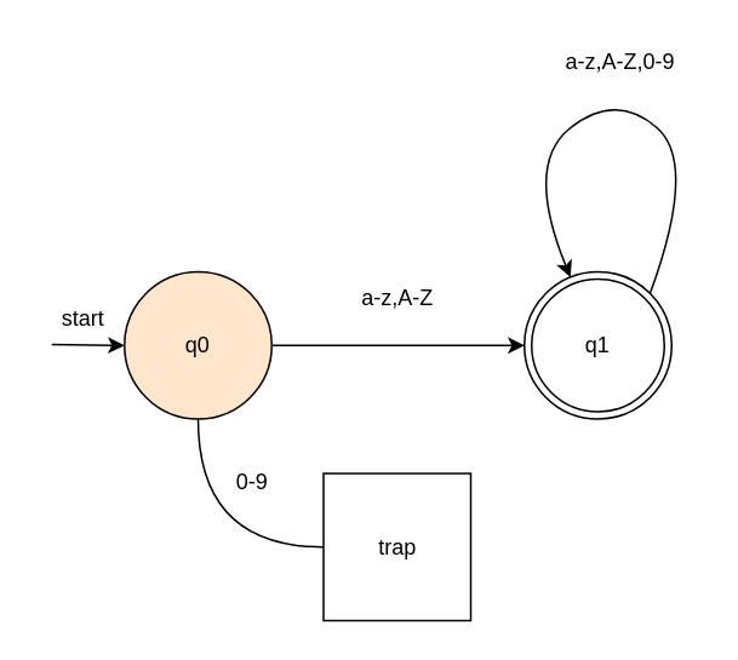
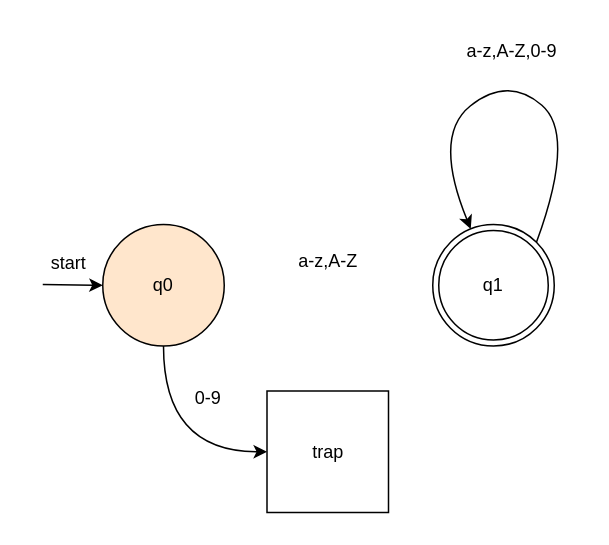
  <mxCell id="0" />
  <mxCell id="1" parent="0" />
  <mxCell id="2" value="" style="endArrow=classic;html=1;rounded=0;" parent="1" target="5" edge="1"><mxGeometry width="50" height="50" relative="1" as="geometry"><mxPoint x="28" y="189" as="sourcePoint" /><mxPoint x="108" y="189" as="targetPoint" /></mxGeometry></mxCell>
- <mxCell id="3" value="" style="edgeStyle=orthogonalEdgeStyle;rounded=0;orthogonalLoop=1;jettySize=auto;html=1;entryX=0;entryY=0.5;entryDx=0;entryDy=0;" parent="1" source="5" edge="1" target="8"><mxGeometry relative="1" as="geometry"><mxPoint x="298" y="189" as="targetPoint" /></mxGeometry></mxCell>
- <mxCell id="4" style="edgeStyle=orthogonalEdgeStyle;rounded=0;orthogonalLoop=1;jettySize=auto;html=1;exitX=0.5;exitY=1;exitDx=0;exitDy=0;entryX=0;entryY=0.5;entryDx=0;entryDy=0;curved=1;endArrow=none;" parent="1" source="5" target="11" edge="1"><mxGeometry relative="1" as="geometry" /></mxCell>
+ <mxCell id="4" style="edgeStyle=orthogonalEdgeStyle;rounded=0;orthogonalLoop=1;jettySize=auto;html=1;exitX=0.5;exitY=1;exitDx=0;exitDy=0;entryX=0;entryY=0.5;entryDx=0;entryDy=0;curved=1;" parent="1" source="5" target="11" edge="1"><mxGeometry relative="1" as="geometry" /></mxCell>
  <mxCell id="5" value="q0" style="ellipse;whiteSpace=wrap;html=1;aspect=fixed;fillColor=#ffe6cc;" parent="1" vertex="1"><mxGeometry x="68" y="149" width="81" height="81" as="geometry" /></mxCell>
  <mxCell id="6" value="start" style="text;html=1;align=center;verticalAlign=middle;resizable=0;points=[];autosize=1;strokeColor=none;fillColor=none;" parent="1" vertex="1"><mxGeometry x="20" y="160" width="50" height="30" as="geometry" /></mxCell>
- <mxCell id="7" value="a-z,A-Z" style="text;html=1;align=center;verticalAlign=middle;resizable=0;points=[];autosize=1;strokeColor=none;fillColor=none;" parent="1" vertex="1"><mxGeometry x="188" y="149" width="60" height="30" as="geometry" /></mxCell>
+ <mxCell id="7" value="a-z,A-Z" style="text;html=1;align=center;verticalAlign=middle;resizable=0;points=[];autosize=1;strokeColor=none;fillColor=none;" parent="1" vertex="1"><mxGeometry x="188" y="159" width="60" height="30" as="geometry" /></mxCell>
  <mxCell id="8" value="q1" style="ellipse;shape=doubleEllipse;whiteSpace=wrap;html=1;aspect=fixed;" parent="1" vertex="1"><mxGeometry x="288" y="149" width="81" height="81" as="geometry" /></mxCell>
  <mxCell id="9" value="" style="endArrow=classic;html=1;rounded=0;exitX=1;exitY=0;exitDx=0;exitDy=0;flowAnimation=0;curved=1;" parent="1" source="8" target="8" edge="1"><mxGeometry width="50" height="50" relative="1" as="geometry"><mxPoint x="373.5" y="149" as="sourcePoint" /><mxPoint x="278" y="150" as="targetPoint" /><Array as="points"><mxPoint x="383.5" y="89" /><mxPoint x="338" y="50" /><mxPoint x="288" y="90" /></Array></mxGeometry></mxCell>
  <mxCell id="10" value="&lt;span style=&quot;text-align: center; text-wrap-mode: nowrap;&quot;&gt;a-z,A-Z,0-9&lt;/span&gt;" style="text;whiteSpace=wrap;html=1;" parent="1" vertex="1"><mxGeometry x="309" y="20" width="69" height="40" as="geometry" /></mxCell>
  <mxCell id="11" value="trap" style="whiteSpace=wrap;html=1;aspect=fixed;rounded=0;" parent="1" vertex="1"><mxGeometry x="177.5" y="260" width="81" height="81" as="geometry" /></mxCell>
  <mxCell id="12" value="0-9" style="text;html=1;align=center;verticalAlign=middle;resizable=0;points=[];autosize=1;strokeColor=none;fillColor=none;" parent="1" vertex="1"><mxGeometry x="118" y="250" width="40" height="30" as="geometry" /></mxCell>
